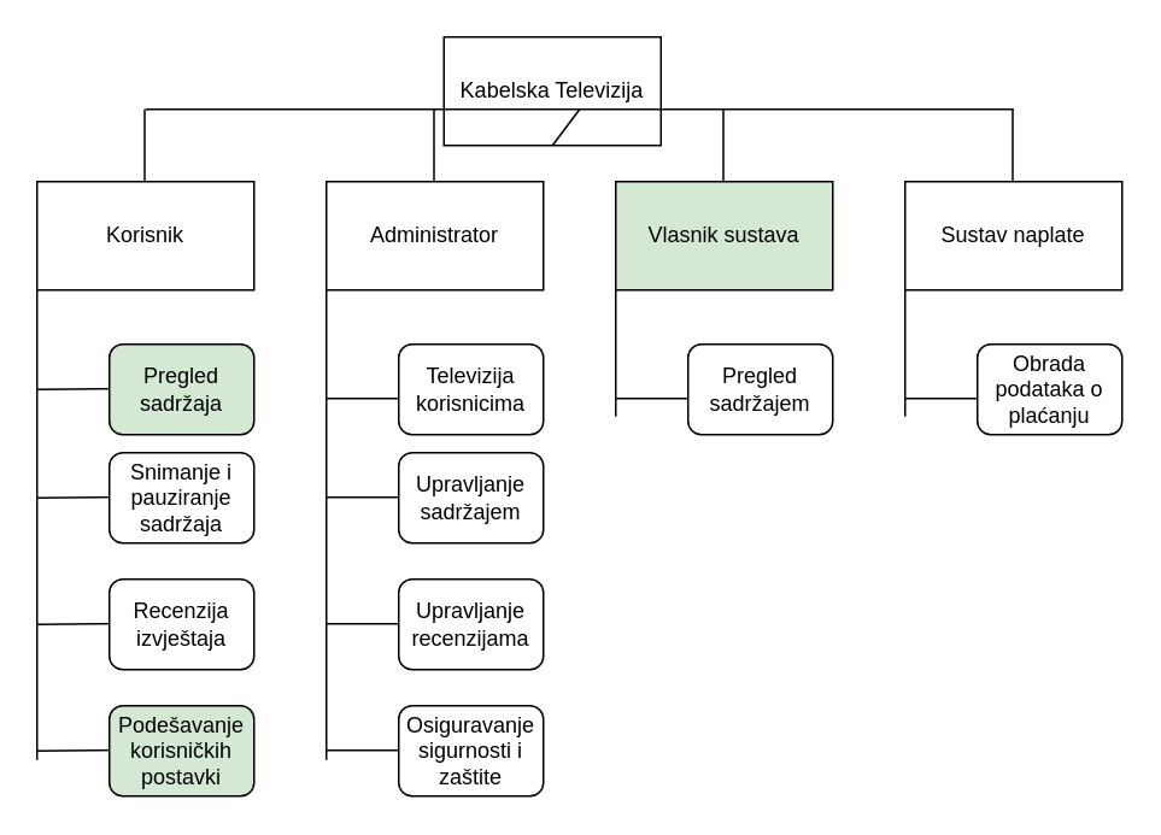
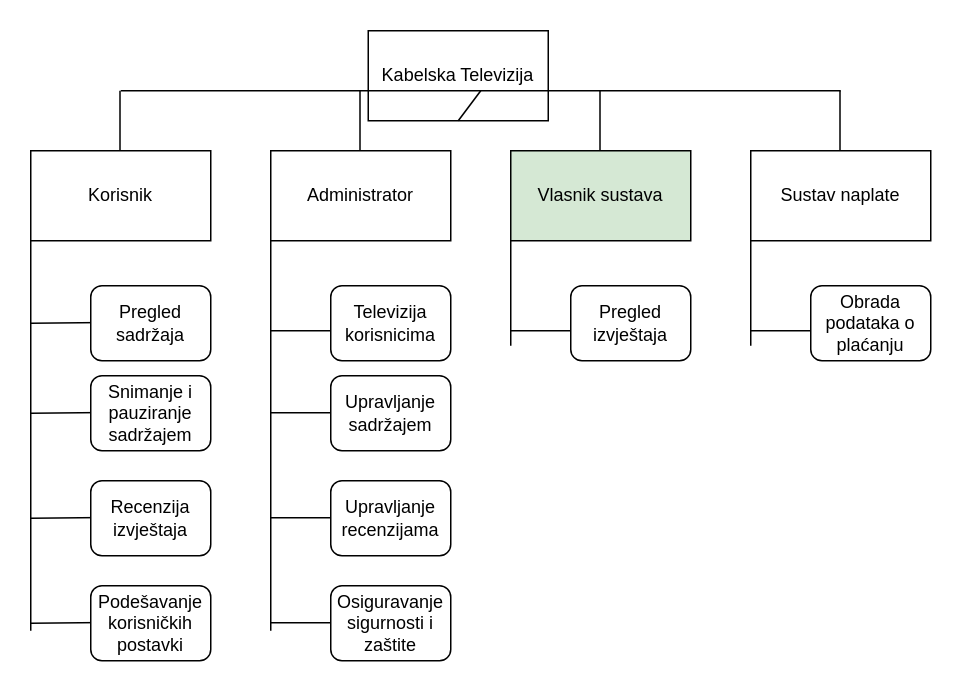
  <mxCell id="0" />
  <mxCell id="1" parent="0" />
  <mxCell id="2" value="Kabelska Televizija" style="rounded=0;whiteSpace=wrap;html=1;" parent="1" vertex="1"><mxGeometry x="245" y="20" width="120" height="60" as="geometry" /></mxCell>
  <mxCell id="3" value="" style="endArrow=none;html=1;rounded=0;" parent="1" edge="1"><mxGeometry width="50" height="50" relative="1" as="geometry"><mxPoint x="80" y="60" as="sourcePoint" /><mxPoint x="560" y="60" as="targetPoint" /></mxGeometry></mxCell>
  <mxCell id="4" value="" style="endArrow=none;html=1;rounded=0;" parent="1" target="5" edge="1"><mxGeometry width="50" height="50" relative="1" as="geometry"><mxPoint x="250" y="130" as="sourcePoint" /><mxPoint x="250" y="70" as="targetPoint" /></mxGeometry></mxCell>
  <mxCell id="5" value="Administrator" style="rounded=0;whiteSpace=wrap;html=1;" parent="1" vertex="1"><mxGeometry x="180" y="100" width="120" height="60" as="geometry" /></mxCell>
  <mxCell id="6" value="" style="endArrow=none;html=1;rounded=0;" parent="1" edge="1"><mxGeometry width="50" height="50" relative="1" as="geometry"><mxPoint x="239.5" y="100" as="sourcePoint" /><mxPoint x="239.5" y="60" as="targetPoint" /></mxGeometry></mxCell>
  <mxCell id="7" value="Vlasnik sustava" style="rounded=0;whiteSpace=wrap;html=1;fillColor=#d5e8d4;" parent="1" vertex="1"><mxGeometry x="340" y="100" width="120" height="60" as="geometry" /></mxCell>
  <mxCell id="8" value="" style="endArrow=none;html=1;rounded=0;" parent="1" edge="1"><mxGeometry width="50" height="50" relative="1" as="geometry"><mxPoint x="399.5" y="100" as="sourcePoint" /><mxPoint x="399.5" y="60" as="targetPoint" /></mxGeometry></mxCell>
  <mxCell id="9" value="" style="endArrow=none;html=1;rounded=0;" parent="1" target="10" edge="1"><mxGeometry width="50" height="50" relative="1" as="geometry"><mxPoint x="99.5" y="130" as="sourcePoint" /><mxPoint x="99.5" y="70" as="targetPoint" /></mxGeometry></mxCell>
  <mxCell id="10" value="Korisnik" style="whiteSpace=wrap;html=1;" parent="1" vertex="1"><mxGeometry x="20" y="100" width="120" height="60" as="geometry" /></mxCell>
  <mxCell id="11" value="" style="endArrow=none;html=1;rounded=0;" parent="1" edge="1"><mxGeometry width="50" height="50" relative="1" as="geometry"><mxPoint x="79.5" y="100" as="sourcePoint" /><mxPoint x="79.5" y="70" as="targetPoint" /><Array as="points"><mxPoint x="79.5" y="60" /></Array></mxGeometry></mxCell>
  <mxCell id="12" value="" style="endArrow=none;html=1;rounded=0;" parent="1" edge="1"><mxGeometry width="50" height="50" relative="1" as="geometry"><mxPoint x="559.5" y="60" as="sourcePoint" /><mxPoint x="559.5" y="100" as="targetPoint" /></mxGeometry></mxCell>
  <mxCell id="13" value="Sustav naplate" style="rounded=0;whiteSpace=wrap;html=1;" parent="1" vertex="1"><mxGeometry x="500" y="100" width="120" height="60" as="geometry" /></mxCell>
  <mxCell id="14" value="" style="endArrow=none;html=1;rounded=0;entryX=0.5;entryY=1;entryDx=0;entryDy=0;" parent="1" target="2" edge="1"><mxGeometry width="50" height="50" relative="1" as="geometry"><mxPoint x="320" y="60" as="sourcePoint" /><mxPoint x="380" y="40" as="targetPoint" /></mxGeometry></mxCell>
  <mxCell id="15" value="" style="endArrow=none;html=1;rounded=0;" parent="1" edge="1"><mxGeometry width="50" height="50" relative="1" as="geometry"><mxPoint x="20" y="420" as="sourcePoint" /><mxPoint x="20" y="170" as="targetPoint" /><Array as="points"><mxPoint x="20" y="160" /></Array></mxGeometry></mxCell>
  <mxCell id="16" value="" style="endArrow=none;html=1;rounded=0;" parent="1" edge="1"><mxGeometry width="50" height="50" relative="1" as="geometry"><mxPoint x="70" y="214.5" as="sourcePoint" /><mxPoint x="20" y="215" as="targetPoint" /><Array as="points" /></mxGeometry></mxCell>
- <mxCell id="17" value="Pregled sadržaja" style="rounded=1;whiteSpace=wrap;html=1;fillColor=#d5e8d4;" parent="1" vertex="1"><mxGeometry x="60" y="190" width="80" height="50" as="geometry" /></mxCell>
+ <mxCell id="17" value="Pregled sadržaja" style="rounded=1;whiteSpace=wrap;html=1;" parent="1" vertex="1"><mxGeometry x="60" y="190" width="80" height="50" as="geometry" /></mxCell>
  <mxCell id="18" value="" style="endArrow=none;html=1;rounded=0;" parent="1" edge="1"><mxGeometry width="50" height="50" relative="1" as="geometry"><mxPoint x="70" y="274.5" as="sourcePoint" /><mxPoint x="20" y="275" as="targetPoint" /><Array as="points" /></mxGeometry></mxCell>
- <mxCell id="19" value="Snimanje i pauziranje sadržaja" style="rounded=1;whiteSpace=wrap;html=1;" parent="1" vertex="1"><mxGeometry x="60" y="250" width="80" height="50" as="geometry" /></mxCell>
+ <mxCell id="19" value="Snimanje i pauziranje sadržajem" style="rounded=1;whiteSpace=wrap;html=1;" parent="1" vertex="1"><mxGeometry x="60" y="250" width="80" height="50" as="geometry" /></mxCell>
  <mxCell id="20" value="" style="endArrow=none;html=1;rounded=0;" parent="1" edge="1"><mxGeometry width="50" height="50" relative="1" as="geometry"><mxPoint x="70" y="344.5" as="sourcePoint" /><mxPoint x="20" y="345" as="targetPoint" /><Array as="points" /></mxGeometry></mxCell>
  <mxCell id="21" value="Recenzija izvještaja" style="rounded=1;whiteSpace=wrap;html=1;" parent="1" vertex="1"><mxGeometry x="60" y="320" width="80" height="50" as="geometry" /></mxCell>
  <mxCell id="22" value="" style="endArrow=none;html=1;rounded=0;" parent="1" edge="1"><mxGeometry width="50" height="50" relative="1" as="geometry"><mxPoint x="70" y="414.5" as="sourcePoint" /><mxPoint x="20" y="415" as="targetPoint" /><Array as="points" /></mxGeometry></mxCell>
- <mxCell id="23" value="Podešavanje korisničkih postavki" style="rounded=1;whiteSpace=wrap;html=1;fillColor=#d5e8d4;" parent="1" vertex="1"><mxGeometry x="60" y="390" width="80" height="50" as="geometry" /></mxCell>
+ <mxCell id="23" value="Podešavanje korisničkih postavki" style="rounded=1;whiteSpace=wrap;html=1;" parent="1" vertex="1"><mxGeometry x="60" y="390" width="80" height="50" as="geometry" /></mxCell>
  <mxCell id="24" value="" style="endArrow=none;html=1;rounded=0;" parent="1" edge="1"><mxGeometry width="50" height="50" relative="1" as="geometry"><mxPoint x="180" y="420" as="sourcePoint" /><mxPoint x="180" y="170" as="targetPoint" /><Array as="points"><mxPoint x="180" y="160" /></Array></mxGeometry></mxCell>
  <mxCell id="25" value="" style="endArrow=none;html=1;rounded=0;" parent="1" edge="1"><mxGeometry width="50" height="50" relative="1" as="geometry"><mxPoint x="250" y="220" as="sourcePoint" /><mxPoint x="210" y="220" as="targetPoint" /><Array as="points"><mxPoint x="180" y="220" /><mxPoint x="210" y="220" /></Array></mxGeometry></mxCell>
  <mxCell id="26" value="Televizija korisnicima" style="rounded=1;whiteSpace=wrap;html=1;" parent="1" vertex="1"><mxGeometry x="220" y="190" width="80" height="50" as="geometry" /></mxCell>
  <mxCell id="27" value="" style="endArrow=none;html=1;rounded=0;" parent="1" edge="1"><mxGeometry width="50" height="50" relative="1" as="geometry"><mxPoint x="250" y="274.71" as="sourcePoint" /><mxPoint x="180" y="274.71" as="targetPoint" /><Array as="points"><mxPoint x="180" y="274.71" /></Array></mxGeometry></mxCell>
  <mxCell id="28" value="Upravljanje sadržajem" style="rounded=1;whiteSpace=wrap;html=1;" parent="1" vertex="1"><mxGeometry x="220" y="250" width="80" height="50" as="geometry" /></mxCell>
  <mxCell id="29" value="" style="endArrow=none;html=1;rounded=0;" parent="1" edge="1"><mxGeometry width="50" height="50" relative="1" as="geometry"><mxPoint x="250" y="344.71" as="sourcePoint" /><mxPoint x="180" y="344.71" as="targetPoint" /><Array as="points"><mxPoint x="180" y="344.71" /></Array></mxGeometry></mxCell>
  <mxCell id="30" value="Upravljanje recenzijama" style="rounded=1;whiteSpace=wrap;html=1;" parent="1" vertex="1"><mxGeometry x="220" y="320" width="80" height="50" as="geometry" /></mxCell>
  <mxCell id="31" value="" style="endArrow=none;html=1;rounded=0;" parent="1" edge="1"><mxGeometry width="50" height="50" relative="1" as="geometry"><mxPoint x="250" y="414.71" as="sourcePoint" /><mxPoint x="180" y="414.71" as="targetPoint" /><Array as="points"><mxPoint x="180" y="414.71" /></Array></mxGeometry></mxCell>
  <mxCell id="32" value="Osiguravanje sigurnosti i zaštite" style="rounded=1;whiteSpace=wrap;html=1;" parent="1" vertex="1"><mxGeometry x="220" y="390" width="80" height="50" as="geometry" /></mxCell>
  <mxCell id="33" value="" style="endArrow=none;html=1;rounded=0;" parent="1" edge="1"><mxGeometry width="50" height="50" relative="1" as="geometry"><mxPoint x="340" y="230" as="sourcePoint" /><mxPoint x="340" y="170" as="targetPoint" /><Array as="points"><mxPoint x="340" y="160" /></Array></mxGeometry></mxCell>
  <mxCell id="34" value="" style="endArrow=none;html=1;rounded=0;" parent="1" edge="1"><mxGeometry width="50" height="50" relative="1" as="geometry"><mxPoint x="410" y="220" as="sourcePoint" /><mxPoint x="370" y="220" as="targetPoint" /><Array as="points"><mxPoint x="340" y="220" /><mxPoint x="370" y="220" /></Array></mxGeometry></mxCell>
- <mxCell id="35" value="Pregled sadržajem" style="rounded=1;whiteSpace=wrap;html=1;" parent="1" vertex="1"><mxGeometry x="380" y="190" width="80" height="50" as="geometry" /></mxCell>
+ <mxCell id="35" value="Pregled izvještaja" style="rounded=1;whiteSpace=wrap;html=1;" parent="1" vertex="1"><mxGeometry x="380" y="190" width="80" height="50" as="geometry" /></mxCell>
  <mxCell id="36" value="" style="endArrow=none;html=1;rounded=0;" parent="1" edge="1"><mxGeometry width="50" height="50" relative="1" as="geometry"><mxPoint x="500" y="230" as="sourcePoint" /><mxPoint x="500" y="170" as="targetPoint" /><Array as="points"><mxPoint x="500" y="160" /></Array></mxGeometry></mxCell>
  <mxCell id="37" value="" style="endArrow=none;html=1;rounded=0;" parent="1" edge="1"><mxGeometry width="50" height="50" relative="1" as="geometry"><mxPoint x="570" y="220" as="sourcePoint" /><mxPoint x="530" y="220" as="targetPoint" /><Array as="points"><mxPoint x="500" y="220" /><mxPoint x="530" y="220" /></Array></mxGeometry></mxCell>
  <mxCell id="38" value="Obrada podataka o plaćanju" style="rounded=1;whiteSpace=wrap;html=1;" parent="1" vertex="1"><mxGeometry x="540" y="190" width="80" height="50" as="geometry" /></mxCell>
